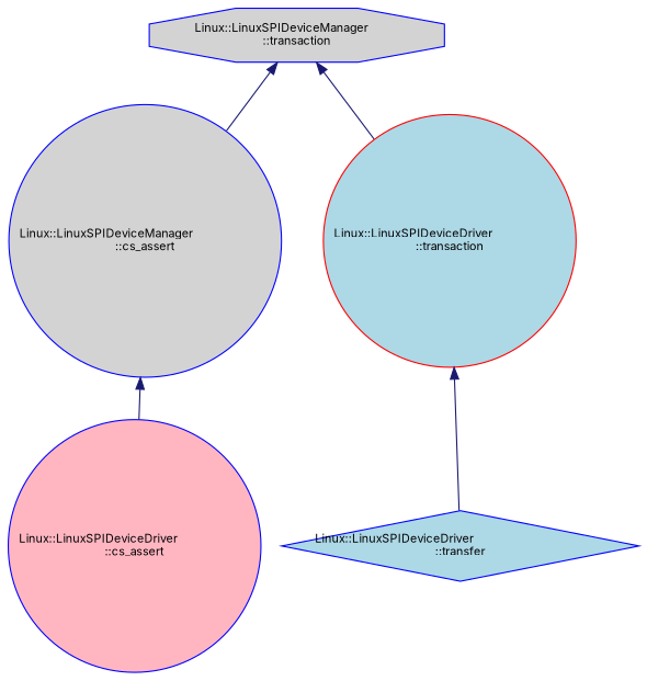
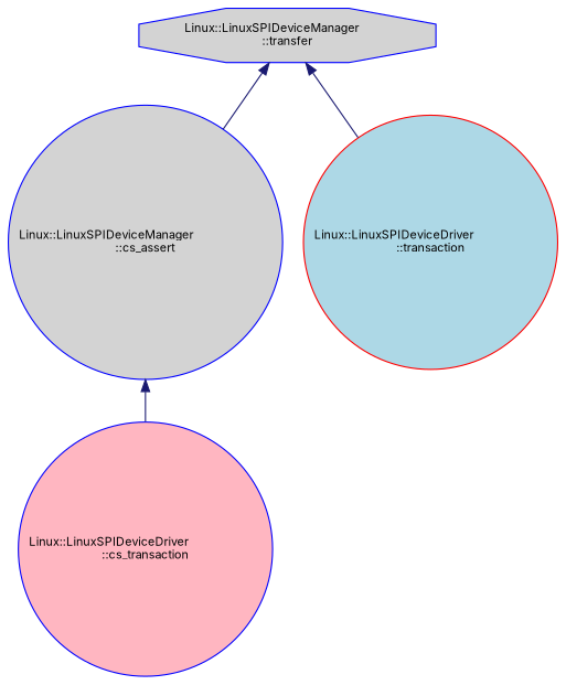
  digraph {
    fontname=Inter
    rankdir=TB
    node [color=blue fillcolor=lightgrey fontname=Inter fontsize=10 shape=circle style=filled]
    edge [color=midnightblue dir=back fontname=Inter fontsize=10 labelfontname=Helvetica labelfontsize=10 style=solid]
    n1 [fontcolor=black height=0.2 label="Linux::LinuxSPIDeviceManager\l::cs_assert" width=0.4]
-   n2 [fillcolor=lightpink height=0.2 label="Linux::LinuxSPIDeviceDriver\l::cs_assert" width=0.4]
-   n3 [height=0.2 label="Linux::LinuxSPIDeviceManager\l::transaction" shape=octagon width=0.4]
+   n2 [fillcolor=lightpink height=0.2 label="Linux::LinuxSPIDeviceDriver\l::cs_transaction" width=0.4]
+   n3 [height=0.2 label="Linux::LinuxSPIDeviceManager\l::transfer" shape=octagon width=0.4]
    n4 [color=red fillcolor=lightblue height=0.2 label="Linux::LinuxSPIDeviceDriver\l::transaction" width=0.4]
-   n5 [fillcolor=lightblue height=0.2 label="Linux::LinuxSPIDeviceDriver\l::transfer" shape=diamond width=0.4]
    n1 -> n2
    n3 -> n1
    n3 -> n4
-   n4 -> n5
  }
